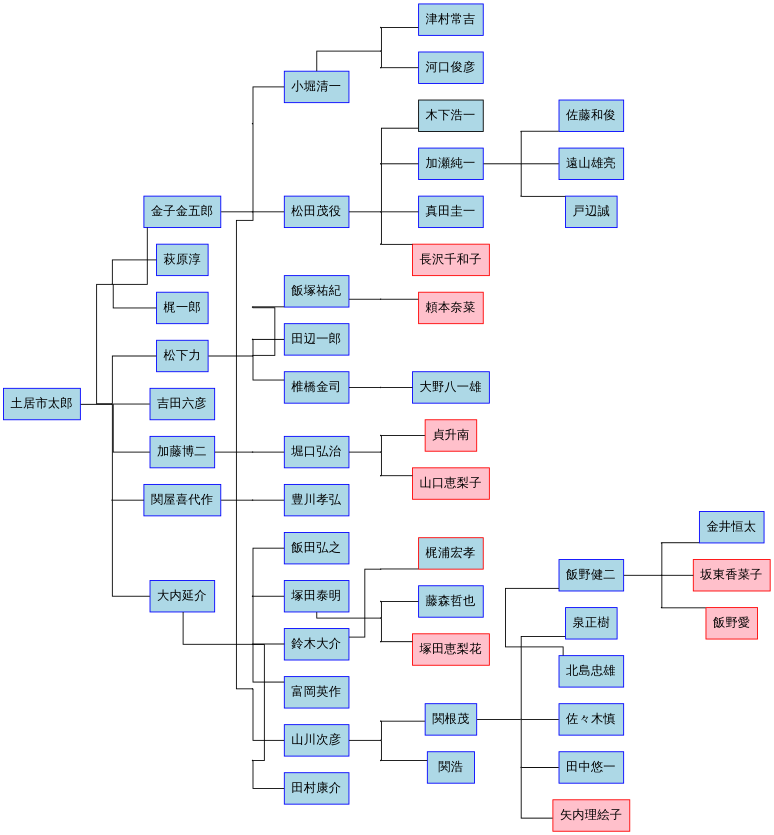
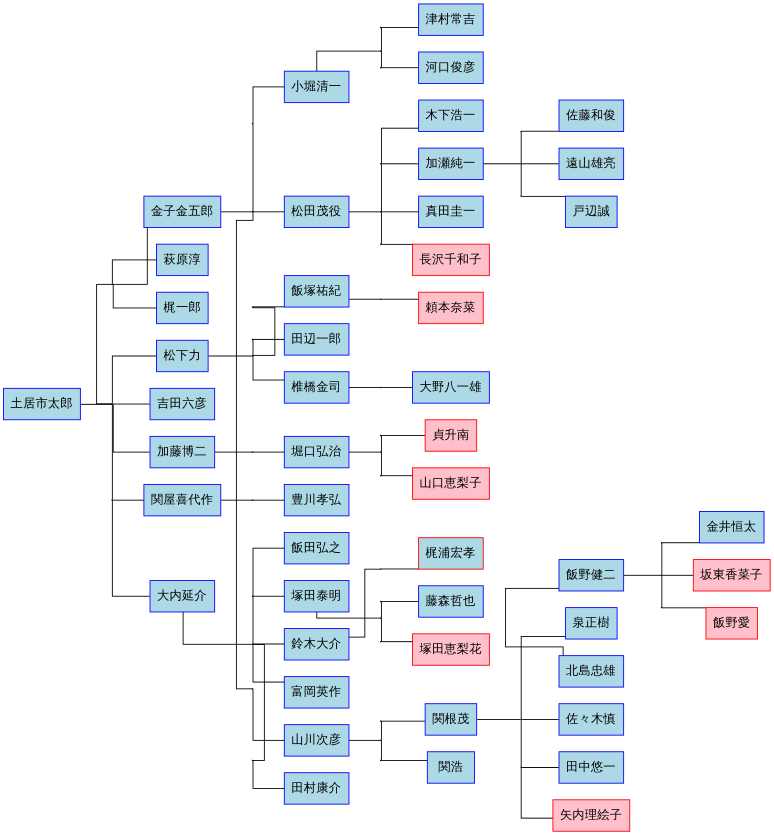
  graph {
    fontname="Courier Prime"
    rankdir=LR
    splines=ortho
    node [fontname="Courier Prime" shape=record style=filled]
    edge [fontname="Courier Prime"]
    f0_c0 [height=0.01 shape=point width=0.01 style=""]
    f0_c1 [height=0.01 shape=point width=0.01 style=""]
    f0_c2 [height=0.01 shape=point width=0.01 style=""]
    f1_c0 [height=0.01 shape=point width=0.01 style=""]
    f1_c1 [height=0.01 shape=point width=0.01 style=""]
    f1_c2 [height=0.01 shape=point width=0.01 style=""]
    f2_c0 [height=0.01 shape=point width=0.01 style=""]
    f2_c1 [height=0.01 shape=point width=0.01 style=""]
    f2_c2 [height=0.01 shape=point width=0.01 style=""]
    f3_c0 [height=0.01 shape=point width=0.01 style=""]
    f3_c1 [height=0.01 shape=point width=0.01 style=""]
    f3_c2 [height=0.01 shape=point width=0.01 style=""]
    f4_c0 [height=0.01 shape=point width=0.01 style=""]
    f4_c1 [height=0.01 shape=point width=0.01 style=""]
    f4_c2 [height=0.01 shape=point width=0.01 style=""]
    f6_c0 [height=0.01 shape=point width=0.01 style=""]
    f6_c1 [height=0.01 shape=point width=0.01 style=""]
    f6_c2 [height=0.01 shape=point width=0.01 style=""]
    f8_c0 [height=0.01 shape=point width=0.01 style=""]
    f8_c1 [height=0.01 shape=point width=0.01 style=""]
    f8_c2 [height=0.01 shape=point width=0.01 style=""]
    f10_c0 [height=0.01 shape=point width=0.01 style=""]
    f10_c1 [height=0.01 shape=point width=0.01 style=""]
    f10_c2 [height=0.01 shape=point width=0.01 style=""]
    f11_c0 [height=0.01 shape=point width=0.01 style=""]
    f11_c1 [height=0.01 shape=point width=0.01 style=""]
    f11_c2 [height=0.01 shape=point width=0.01 style=""]
    f12_c0 [height=0.01 shape=point width=0.01 style=""]
    f12_c1 [height=0.01 shape=point width=0.01 style=""]
    f12_c2 [height=0.01 shape=point width=0.01 style=""]
    f13_c0 [height=0.01 shape=point width=0.01 style=""]
    f13_c1 [height=0.01 shape=point width=0.01 style=""]
    f13_c2 [height=0.01 shape=point width=0.01 style=""]
    f16_c0 [height=0.01 shape=point width=0.01 style=""]
    f16_c1 [height=0.01 shape=point width=0.01 style=""]
    f16_c2 [height=0.01 shape=point width=0.01 style=""]
    n37 [color=blue fillcolor=lightblue label=" 小堀清一"]
    n38 [color=blue fillcolor=lightblue label=" 松田茂役"]
    n39 [color=blue fillcolor=lightblue label=" 山川次彦"]
    n40 [color=blue fillcolor=lightblue label=" 田辺一郎"]
    n41 [color=blue fillcolor=lightblue label=" 椎橋金司"]
    n42 [color=blue fillcolor=lightblue label=" 飯塚祐紀"]
    n43 [color=blue fillcolor=lightblue label=" 津村常吉"]
    n44 [color=blue fillcolor=lightblue label=" 河口俊彦"]
    n45 [color=blue fillcolor=lightblue label=" 加瀬純一"]
-   n46 [color=black fillcolor=lightblue label=" 木下浩一"]
+   n46 [color=blue fillcolor=lightblue label=" 木下浩一"]
    n47 [color=blue fillcolor=lightblue label=" 真田圭一"]
    n48 [color=red fillcolor=pink label=" 長沢千和子"]
    n49 [color=blue fillcolor=lightblue label=" 関根茂"]
    n50 [color=blue fillcolor=lightblue label=" 関浩"]
    n51 [color=blue fillcolor=lightblue label=" 飯野健二"]
    n52 [color=blue fillcolor=lightblue label=" 泉正樹"]
    n53 [color=blue fillcolor=lightblue label=" 北島忠雄"]
    n54 [color=blue fillcolor=lightblue label=" 佐々木慎"]
    n55 [color=blue fillcolor=lightblue label=" 田中悠一"]
    n56 [color=red fillcolor=pink label=" 矢内理絵子"]
    n57 [color=blue fillcolor=lightblue label=" 塚田泰明"]
    n58 [color=blue fillcolor=lightblue label=" 飯田弘之"]
    n59 [color=blue fillcolor=lightblue label=" 富岡英作"]
    n60 [color=blue fillcolor=lightblue label=" 鈴木大介"]
    n61 [color=blue fillcolor=lightblue label=" 田村康介"]
    n62 [color=blue fillcolor=lightblue label=" 金井恒太"]
    n63 [color=red fillcolor=pink label=" 坂東香菜子"]
    n64 [color=red fillcolor=pink label=" 飯野愛"]
    n65 [color=blue fillcolor=lightblue label=" 藤森哲也"]
    n66 [color=red fillcolor=pink label=" 塚田恵梨花"]
    n67 [color=red fillcolor=pink label=" 貞升南"]
    n68 [color=red fillcolor=pink label=" 山口恵梨子"]
    n69 [color=blue fillcolor=lightblue label=" 佐藤和俊"]
    n70 [color=blue fillcolor=lightblue label=" 遠山雄亮"]
    n71 [color=blue fillcolor=lightblue label=" 戸辺誠"]
    n72 [color=blue fillcolor=lightblue label=" 金子金五郎"]
    n73 [color=blue fillcolor=lightblue label=" 萩原淳"]
    n74 [color=blue fillcolor=lightblue label=" 梶一郎"]
    n75 [color=blue fillcolor=lightblue label=" 松下力"]
    n76 [color=blue fillcolor=lightblue label=" 吉田六彦"]
    n77 [color=blue fillcolor=lightblue label=" 加藤博二"]
    n78 [color=blue fillcolor=lightblue label=" 関屋喜代作"]
    n79 [color=blue fillcolor=lightblue label=" 大内延介"]
    f5_c [height=0.01 shape=point width=0.01 style=""]
    n81 [color=blue fillcolor=lightblue label=" 堀口弘治"]
    f7_c [height=0.01 shape=point width=0.01 style=""]
    n83 [color=blue fillcolor=lightblue label=" 豊川孝弘"]
    f9_c [height=0.01 shape=point width=0.01 style=""]
    n85 [color=blue fillcolor=lightblue label=" 大野八一雄"]
    f14_c [height=0.01 shape=point width=0.01 style=""]
    n87 [color=red fillcolor=pink label=" 頼本奈菜"]
    f15_c [height=0.01 shape=point width=0.01 style=""]
    n89 [color=red fillcolor=lightblue label=" 梶浦宏孝"]
    n90 [color=blue fillcolor=lightblue label=" 土居市太郎"]
    subgraph sub_1 {
      rank=same
      f0_c0
      f0_c1
      f0_c2
    }
    subgraph sub_2 {
      rank=same
      f1_c0
      f1_c1
      f1_c2
    }
    subgraph sub_3 {
      rank=same
      f2_c0
      f2_c1
      f2_c2
    }
    subgraph sub_4 {
      rank=same
      f3_c0
      f3_c1
      f3_c2
    }
    subgraph sub_5 {
      rank=same
      f4_c0
      f4_c1
      f4_c2
    }
    subgraph sub_6 {
      rank=same
      f6_c0
      f6_c1
      f6_c2
    }
    subgraph sub_7 {
      rank=same
      f8_c0
      f8_c1
      f8_c2
    }
    subgraph sub_8 {
      rank=same
      f10_c0
      f10_c1
      f10_c2
    }
    subgraph sub_9 {
      rank=same
      f11_c0
      f11_c1
      f11_c2
    }
    subgraph sub_10 {
      rank=same
      f12_c0
      f12_c1
      f12_c2
    }
    subgraph sub_11 {
      rank=same
      f13_c0
      f13_c1
      f13_c2
    }
    subgraph sub_12 {
      rank=same
      f16_c0
      f16_c1
      f16_c2
    }
    f0_c0 -- f0_c1
    f0_c0 -- n37
    f0_c1 -- f0_c2
    f0_c1 -- n38
    f0_c2 -- n39
    f1_c0 -- f1_c1
    f1_c0 -- n40
    f1_c1 -- f1_c2
    f1_c1 -- n41
    f1_c2 -- n42
    f2_c0 -- f2_c1
    f2_c0 -- n43
    f2_c1 -- f2_c2
    f2_c2 -- n44
    f3_c0 -- f3_c1
    f3_c0 -- n45
    f3_c0 -- n46
    f3_c1 -- f3_c2
    f3_c1 -- n47
    f3_c2 -- n48
    f4_c0 -- f4_c1
    f4_c0 -- n49
    f4_c1 -- f4_c2
    f4_c2 -- n50
    f6_c0 -- f6_c1
    f6_c0 -- n51
    f6_c0 -- n52
    f6_c0 -- n53
    f6_c1 -- f6_c2
    f6_c1 -- n54
    f6_c2 -- n55
    f6_c2 -- n56
    f8_c0 -- f8_c1
    f8_c0 -- n57
    f8_c0 -- n58
    f8_c1 -- f8_c2
    f8_c1 -- n59
    f8_c1 -- n60
    f8_c2 -- n61
    f10_c0 -- f10_c1
    f10_c0 -- n62
    f10_c1 -- f10_c2
    f10_c1 -- n63
    f10_c2 -- n64
    f11_c0 -- f11_c1
    f11_c0 -- n65
    f11_c1 -- f11_c2
    f11_c2 -- n66
    f12_c0 -- f12_c1
    f12_c0 -- n67
    f12_c1 -- f12_c2
    f12_c2 -- n68
    f13_c0 -- f13_c1
    f13_c0 -- n69
    f13_c1 -- f13_c2
    f13_c1 -- n70
    f13_c2 -- n71
    f16_c0 -- f16_c1
    f16_c0 -- n72
    f16_c0 -- n73
    f16_c0 -- n74
    f16_c1 -- f16_c2
    f16_c1 -- n75
    f16_c1 -- n76
    f16_c1 -- n77
    f16_c2 -- n78
    f16_c2 -- n79
    n37 -- f2_c1
    n38 -- f3_c1
    n39 -- f4_c1
    n41 -- f9_c
    n42 -- f14_c
    n45 -- f13_c1
    n49 -- f6_c1
    n51 -- f10_c1
    n57 -- f11_c1
    n60 -- f15_c
    n72 -- f0_c1
    n75 -- f1_c1
    n77 -- f5_c
    n78 -- f7_c
    n79 -- f8_c1
    f5_c -- n81
    n81 -- f12_c1
    f7_c -- n83
    f9_c -- n85
    f14_c -- n87
    f15_c -- n89
    n90 -- f16_c1
  }
